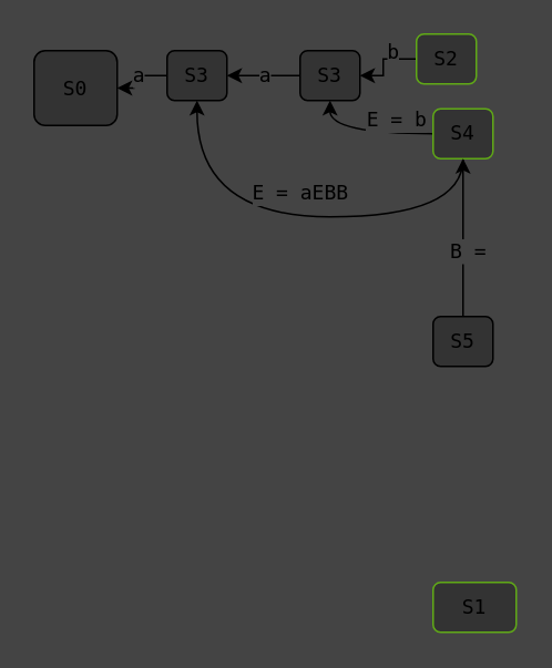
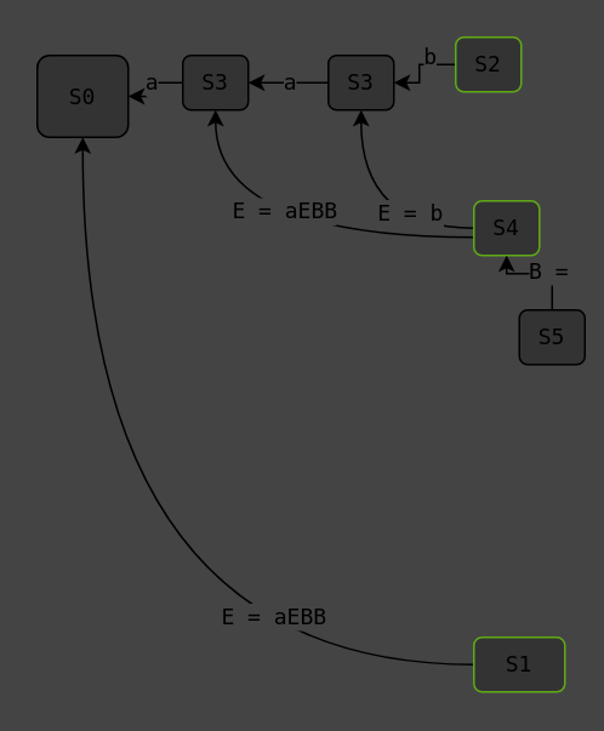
  <mxCell id="0" />
  <mxCell id="1" parent="0" />
  <mxCell id="2" value="&lt;div style=&quot;&quot;&gt;S0&lt;/div&gt;" style="rounded=1;whiteSpace=wrap;html=1;fontFamily=monospace;align=center;spacing=7;verticalAlign=middle;spacingTop=0;fillColor=#333333;" parent="1" vertex="1"><mxGeometry x="20" y="30" width="50" height="45" as="geometry" /></mxCell>
  <mxCell id="3" style="edgeStyle=orthogonalEdgeStyle;rounded=0;orthogonalLoop=1;jettySize=auto;html=1;fontFamily=monospace;fontSize=12;fontColor=default;labelBackgroundColor=#444444;resizable=0;" parent="1" source="5" target="2" edge="1"><mxGeometry relative="1" as="geometry" /></mxCell>
  <mxCell id="4" value="a" style="edgeLabel;html=1;align=center;verticalAlign=middle;resizable=0;points=[];rounded=0;strokeColor=default;spacing=10;fontFamily=monospace;fontSize=12;fontColor=default;labelBackgroundColor=#444444;fillColor=default;gradientColor=none;" parent="3" vertex="1" connectable="0"><mxGeometry x="-0.014" y="2" relative="1" as="geometry"><mxPoint y="-3" as="offset" /></mxGeometry></mxCell>
  <mxCell id="5" value="&lt;div style=&quot;&quot;&gt;S3&lt;/div&gt;" style="rounded=1;whiteSpace=wrap;html=1;fontFamily=monospace;align=center;spacing=7;verticalAlign=middle;spacingTop=0;fillColor=#333333;strokeColor=default;" parent="1" vertex="1"><mxGeometry x="100" y="30" width="36" height="30" as="geometry" /></mxCell>
  <mxCell id="6" style="edgeStyle=orthogonalEdgeStyle;rounded=0;orthogonalLoop=1;jettySize=auto;html=1;fontFamily=monospace;fontSize=12;fontColor=default;labelBackgroundColor=#444444;resizable=0;" parent="1" source="8" target="5" edge="1"><mxGeometry relative="1" as="geometry"><mxPoint x="90" y="40" as="targetPoint" /></mxGeometry></mxCell>
  <mxCell id="7" value="a" style="edgeLabel;html=1;align=center;verticalAlign=middle;resizable=0;points=[];rounded=0;strokeColor=default;spacing=10;fontFamily=monospace;fontSize=12;fontColor=default;labelBackgroundColor=#444444;fillColor=default;gradientColor=none;" parent="6" vertex="1" connectable="0"><mxGeometry x="-0.014" y="2" relative="1" as="geometry"><mxPoint y="-3" as="offset" /></mxGeometry></mxCell>
  <mxCell id="8" value="&lt;div style=&quot;&quot;&gt;S3&lt;/div&gt;" style="rounded=1;whiteSpace=wrap;html=1;fontFamily=monospace;align=center;spacing=7;verticalAlign=middle;spacingTop=0;fillColor=#333333;strokeColor=default;" parent="1" vertex="1"><mxGeometry x="180" y="30" width="36" height="30" as="geometry" /></mxCell>
  <mxCell id="9" style="edgeStyle=orthogonalEdgeStyle;rounded=0;orthogonalLoop=1;jettySize=auto;html=1;entryX=1;entryY=0.5;entryDx=0;entryDy=0;fontFamily=monospace;fontSize=12;fontColor=default;labelBackgroundColor=#444444;resizable=0;" parent="1" source="11" target="8" edge="1"><mxGeometry relative="1" as="geometry" /></mxCell>
  <mxCell id="10" value="b" style="edgeLabel;html=1;align=center;verticalAlign=middle;resizable=0;points=[];rounded=0;strokeColor=default;spacing=10;fontFamily=monospace;fontSize=12;fontColor=default;labelBackgroundColor=#444444;fillColor=default;gradientColor=none;" parent="9" vertex="1" connectable="0"><mxGeometry x="-0.091" y="5" relative="1" as="geometry"><mxPoint y="-5" as="offset" /></mxGeometry></mxCell>
  <mxCell id="11" value="&lt;div style=&quot;&quot;&gt;S2&lt;/div&gt;" style="rounded=1;whiteSpace=wrap;html=1;fontFamily=monospace;align=center;spacing=7;verticalAlign=middle;spacingTop=0;fillColor=#333333;strokeColor=#60A917;" parent="1" vertex="1"><mxGeometry x="250" y="20" width="36" height="30" as="geometry" /></mxCell>
  <mxCell id="12" style="edgeStyle=orthogonalEdgeStyle;rounded=0;orthogonalLoop=1;jettySize=auto;html=1;fontFamily=monospace;fontSize=12;fontColor=default;labelBackgroundColor=#444444;resizable=0;curved=1;" parent="1" source="16" target="8" edge="1"><mxGeometry relative="1" as="geometry" /></mxCell>
  <mxCell id="13" value="E = b" style="edgeLabel;html=1;align=center;verticalAlign=middle;resizable=0;points=[];rounded=0;strokeColor=default;spacing=10;fontFamily=monospace;fontSize=12;fontColor=default;labelBackgroundColor=#444444;fillColor=default;gradientColor=none;" parent="12" vertex="1" connectable="0"><mxGeometry x="-0.433" y="-9" relative="1" as="geometry"><mxPoint as="offset" /></mxGeometry></mxCell>
  <mxCell id="14" style="edgeStyle=orthogonalEdgeStyle;rounded=0;orthogonalLoop=1;jettySize=auto;html=1;fontFamily=monospace;fontSize=12;fontColor=default;labelBackgroundColor=#444444;resizable=0;curved=1;" edge="1" parent="1" source="16" target="5"><mxGeometry relative="1" as="geometry"><Array as="points"><mxPoint x="118" y="130" /></Array></mxGeometry></mxCell>
  <mxCell id="15" value="E = aEBB" style="edgeLabel;html=1;align=center;verticalAlign=middle;resizable=0;points=[];rounded=0;strokeColor=default;spacing=10;fontFamily=monospace;fontSize=12;fontColor=default;labelBackgroundColor=#444444;fillColor=default;gradientColor=none;" vertex="1" connectable="0" parent="14"><mxGeometry x="0.085" y="-15" relative="1" as="geometry"><mxPoint x="10" as="offset" /></mxGeometry></mxCell>
- <mxCell id="16" value="&lt;div style=&quot;&quot;&gt;S4&lt;/div&gt;" style="rounded=1;whiteSpace=wrap;html=1;fontFamily=monospace;align=center;spacing=7;verticalAlign=middle;spacingTop=0;fillColor=#333333;strokeColor=#60A917;" parent="1" vertex="1"><mxGeometry x="260" y="65" width="36" height="30" as="geometry" /></mxCell>
+ <mxCell id="16" value="&lt;div style=&quot;&quot;&gt;S4&lt;/div&gt;" style="rounded=1;whiteSpace=wrap;html=1;fontFamily=monospace;align=center;spacing=7;verticalAlign=middle;spacingTop=0;fillColor=#333333;strokeColor=#60A917;" parent="1" vertex="1"><mxGeometry x="260" y="110" width="36" height="30" as="geometry" /></mxCell>
  <mxCell id="17" style="edgeStyle=orthogonalEdgeStyle;rounded=0;orthogonalLoop=1;jettySize=auto;html=1;fontFamily=monospace;fontSize=12;fontColor=default;labelBackgroundColor=#444444;resizable=0;" parent="1" source="19" target="16" edge="1"><mxGeometry relative="1" as="geometry" /></mxCell>
  <mxCell id="18" value="B =" style="edgeLabel;html=1;align=center;verticalAlign=middle;resizable=0;points=[];rounded=0;strokeColor=default;spacing=10;fontFamily=monospace;fontSize=12;fontColor=default;labelBackgroundColor=#444444;fillColor=default;gradientColor=none;" parent="17" vertex="1" connectable="0"><mxGeometry x="-0.16" y="-2" relative="1" as="geometry"><mxPoint as="offset" /></mxGeometry></mxCell>
- <mxCell id="19" value="&lt;div style=&quot;&quot;&gt;S5&lt;/div&gt;" style="rounded=1;whiteSpace=wrap;html=1;fontFamily=monospace;align=center;spacing=7;verticalAlign=middle;spacingTop=0;fillColor=#333333;strokeColor=default;" parent="1" vertex="1"><mxGeometry x="260" y="190" width="36" height="30" as="geometry" /></mxCell>
+ <mxCell id="19" value="&lt;div style=&quot;&quot;&gt;S5&lt;/div&gt;" style="rounded=1;whiteSpace=wrap;html=1;fontFamily=monospace;align=center;spacing=7;verticalAlign=middle;spacingTop=0;fillColor=#333333;strokeColor=default;" parent="1" vertex="1"><mxGeometry x="285" y="170" width="36" height="30" as="geometry" /></mxCell>
+ <mxCell id="20" style="edgeStyle=orthogonalEdgeStyle;rounded=0;orthogonalLoop=1;jettySize=auto;html=1;fontFamily=monospace;fontSize=12;fontColor=default;labelBackgroundColor=#444444;resizable=0;curved=1;" edge="1" parent="1" source="22" target="2"><mxGeometry relative="1" as="geometry" /></mxCell>
+ <mxCell id="21" value="E = aEBB" style="edgeLabel;html=1;align=center;verticalAlign=middle;resizable=0;points=[];rounded=0;strokeColor=default;spacing=10;fontFamily=monospace;fontSize=12;fontColor=default;labelBackgroundColor=#444444;fillColor=default;gradientColor=none;" vertex="1" connectable="0" parent="20"><mxGeometry x="-0.56" y="-27" relative="1" as="geometry"><mxPoint as="offset" /></mxGeometry></mxCell>
  <mxCell id="22" value="&lt;div style=&quot;&quot;&gt;S1&lt;/div&gt;" style="rounded=1;whiteSpace=wrap;html=1;fontFamily=monospace;align=center;spacing=7;verticalAlign=middle;spacingTop=0;fillColor=#333333;strokeColor=#60A917;" vertex="1" parent="1"><mxGeometry x="260" y="350" width="50" height="30" as="geometry" /></mxCell>
